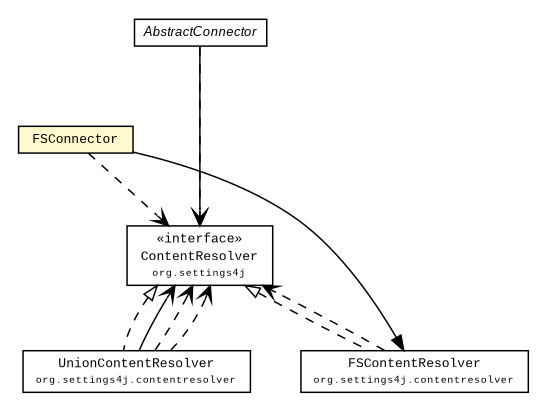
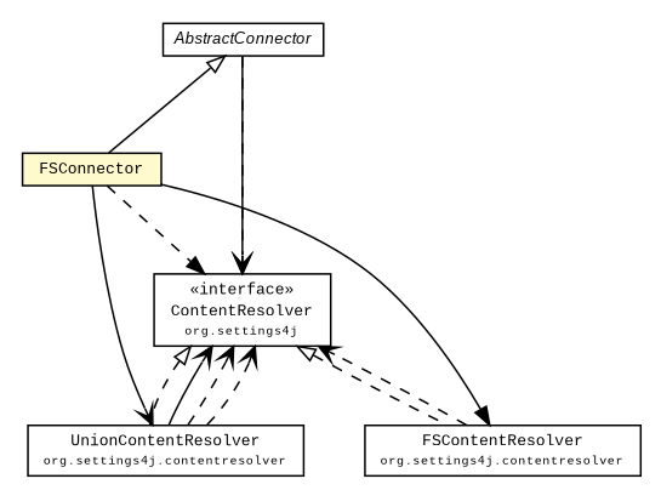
  digraph {
    fontname="Liberation Mono"
    nodesep=0.25
    ranksep=0.5
    node [fontcolor=black fontname="Liberation Mono" fontsize=9.0 shape=plaintext]
    edge [arrowhead=open color=black fontcolor=black fontname="Liberation Mono" fontsize=10.0 headport=p labelfontname=arial labelfontsize=10 style=dashed tailport=p]
    n1 [label=<<table title="org.settings4j.connector.FSConnector" border="0" cellborder="1" cellspacing="0" cellpadding="2" port="p" bgcolor="lemonChiffon" href="./FSConnector.html"> 		<tr><td><table border="0" cellspacing="0" cellpadding="1"> <tr><td align="center" balign="center"> FSConnector </td></tr> 		</table></td></tr> 		</table>>]
    n2 [label=<<table title="org.settings4j.ContentResolver" border="0" cellborder="1" cellspacing="0" cellpadding="2" port="p" href="../ContentResolver.html"> 		<tr><td><table border="0" cellspacing="0" cellpadding="1"> <tr><td align="center" balign="center"> &#171;interface&#187; </td></tr> <tr><td align="center" balign="center"> ContentResolver </td></tr> <tr><td align="center" balign="center"><font point-size="7.0"> org.settings4j </font></td></tr> 		</table></td></tr> 		</table>>]
    n3 [label=<<table title="org.settings4j.contentresolver.UnionContentResolver" border="0" cellborder="1" cellspacing="0" cellpadding="2" port="p" href="../contentresolver/UnionContentResolver.html"> 		<tr><td><table border="0" cellspacing="0" cellpadding="1"> <tr><td align="center" balign="center"> UnionContentResolver </td></tr> <tr><td align="center" balign="center"><font point-size="7.0"> org.settings4j.contentresolver </font></td></tr> 		</table></td></tr> 		</table>>]
    n4 [label=<<table title="org.settings4j.contentresolver.FSContentResolver" border="0" cellborder="1" cellspacing="0" cellpadding="2" port="p" href="../contentresolver/FSContentResolver.html"> 		<tr><td><table border="0" cellspacing="0" cellpadding="1"> <tr><td align="center" balign="center"> FSContentResolver </td></tr> <tr><td align="center" balign="center"><font point-size="7.0"> org.settings4j.contentresolver </font></td></tr> 		</table></td></tr> 		</table>>]
    n5 [label=<<table title="org.settings4j.connector.AbstractConnector" border="0" cellborder="1" cellspacing="0" cellpadding="2" port="p" href="./AbstractConnector.html"> 		<tr><td><table border="0" cellspacing="0" cellpadding="1"> <tr><td align="center" balign="center"><font face="arial italic"> AbstractConnector </font></td></tr> 		</table></td></tr> 		</table>>]
-   n1 -> n2
+   n1 -> n2 [arrowhead=normal]
+   n1 -> n3 [style=""]
    n1 -> n4 [arrowhead=normal style=""]
    n2 -> n3 [arrowtail=empty dir=back fontsize=10 arrowhead="" color="" fontcolor=""]
    n2 -> n4 [arrowtail=empty dir=back fontsize=10 arrowhead="" color="" fontcolor=""]
    n3 -> n2 [headlabel="*" style=""]
    n3 -> n2
    n3 -> n2
    n4 -> n2
+   n5 -> n1 [arrowtail=empty dir=back fontsize=10 arrowhead="" color="" fontcolor="" style=""]
    n5 -> n2 [style=""]
    n5 -> n2
  }
